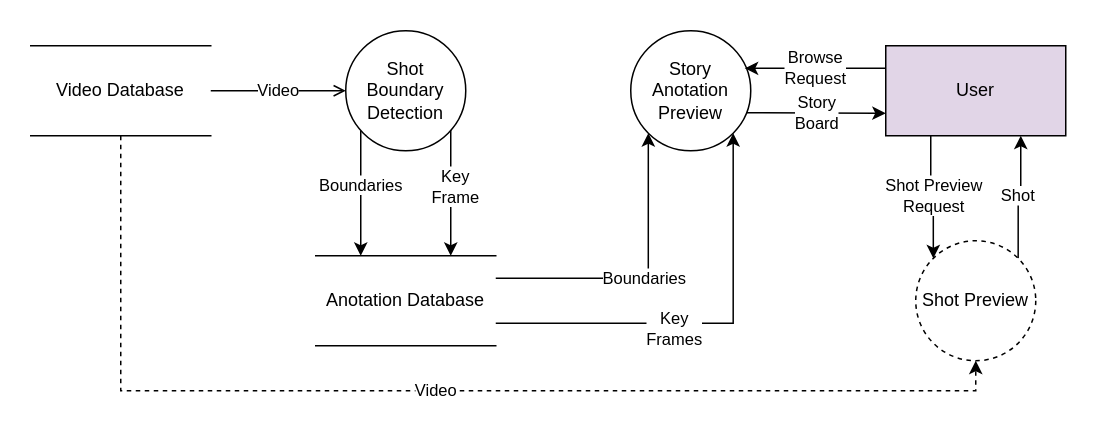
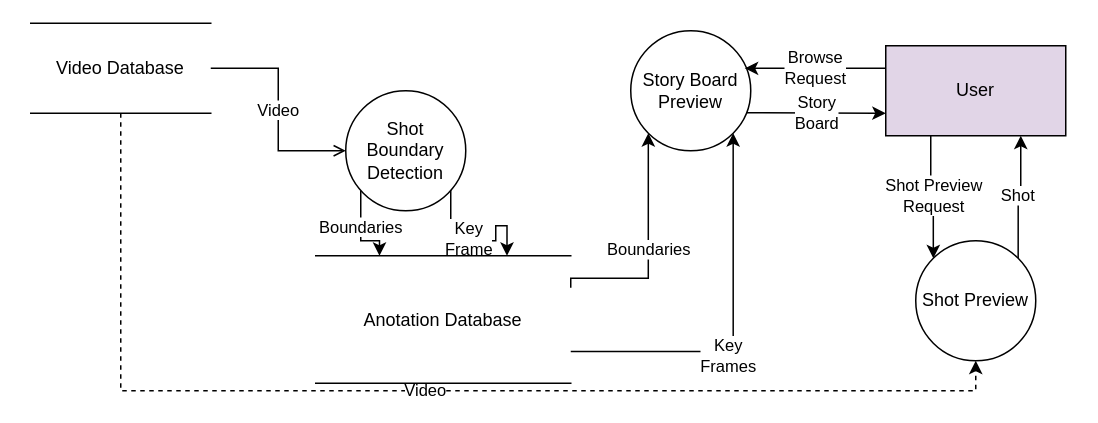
  <mxCell id="0" />
  <mxCell id="1" parent="0" />
  <mxCell id="2" value="Video" style="edgeStyle=orthogonalEdgeStyle;rounded=0;orthogonalLoop=1;jettySize=auto;html=1;endArrow=open;" parent="1" source="4" target="9" edge="1"><mxGeometry relative="1" as="geometry" /></mxCell>
  <mxCell id="3" value="Video" style="edgeStyle=orthogonalEdgeStyle;rounded=0;orthogonalLoop=1;jettySize=auto;html=1;entryX=0.5;entryY=1;entryDx=0;entryDy=0;dashed=1;" parent="1" source="4" target="20" edge="1"><mxGeometry relative="1" as="geometry"><Array as="points"><mxPoint x="80" y="260" /><mxPoint x="650" y="260" /></Array></mxGeometry></mxCell>
- <mxCell id="4" value="Video Database" style="shape=partialRectangle;whiteSpace=wrap;html=1;left=0;right=0;fillColor=none;" parent="1" vertex="1"><mxGeometry x="20" y="30" width="120" height="60" as="geometry" /></mxCell>
+ <mxCell id="4" value="Video Database" style="shape=partialRectangle;whiteSpace=wrap;html=1;left=0;right=0;fillColor=none;" parent="1" vertex="1"><mxGeometry x="20" y="15" width="120" height="60" as="geometry" /></mxCell>
  <mxCell id="5" style="edgeStyle=orthogonalEdgeStyle;rounded=0;orthogonalLoop=1;jettySize=auto;html=1;exitX=0.125;exitY=0.831;exitDx=0;exitDy=0;entryX=0.25;entryY=0;entryDx=0;entryDy=0;exitPerimeter=0;" parent="1" source="9" target="13" edge="1"><mxGeometry relative="1" as="geometry"><Array as="points" /></mxGeometry></mxCell>
  <mxCell id="6" value="Boundaries" style="edgeLabel;html=1;align=center;verticalAlign=middle;resizable=0;points=[];" parent="5" vertex="1" connectable="0"><mxGeometry x="-0.144" y="-1" relative="1" as="geometry"><mxPoint as="offset" /></mxGeometry></mxCell>
  <mxCell id="7" style="edgeStyle=orthogonalEdgeStyle;rounded=0;orthogonalLoop=1;jettySize=auto;html=1;exitX=0.875;exitY=0.826;exitDx=0;exitDy=0;entryX=0.75;entryY=0;entryDx=0;entryDy=0;exitPerimeter=0;" parent="1" source="9" target="13" edge="1"><mxGeometry relative="1" as="geometry"><Array as="points" /></mxGeometry></mxCell>
  <mxCell id="8" value="Key&lt;br&gt;Frame" style="edgeLabel;html=1;align=center;verticalAlign=middle;resizable=0;points=[];" parent="7" vertex="1" connectable="0"><mxGeometry x="-0.12" y="2" relative="1" as="geometry"><mxPoint as="offset" /></mxGeometry></mxCell>
- <mxCell id="9" value="Shot Boundary Detection" style="ellipse;whiteSpace=wrap;html=1;aspect=fixed;" parent="1" vertex="1"><mxGeometry x="230" y="20" width="80" height="80" as="geometry" /></mxCell>
+ <mxCell id="9" value="Shot Boundary Detection" style="ellipse;whiteSpace=wrap;html=1;aspect=fixed;" parent="1" vertex="1"><mxGeometry x="230" y="60" width="80" height="80" as="geometry" /></mxCell>
  <mxCell id="10" style="edgeStyle=orthogonalEdgeStyle;rounded=0;orthogonalLoop=1;jettySize=auto;html=1;exitX=1;exitY=0.75;exitDx=0;exitDy=0;entryX=1;entryY=1;entryDx=0;entryDy=0;" parent="1" source="13" target="15" edge="1"><mxGeometry relative="1" as="geometry" /></mxCell>
  <mxCell id="11" value="Key&lt;br&gt;Frames" style="edgeLabel;html=1;align=center;verticalAlign=middle;resizable=0;points=[];" parent="10" vertex="1" connectable="0"><mxGeometry x="-0.172" y="-3" relative="1" as="geometry"><mxPoint as="offset" /></mxGeometry></mxCell>
  <mxCell id="12" value="Boundaries" style="edgeStyle=orthogonalEdgeStyle;rounded=0;orthogonalLoop=1;jettySize=auto;html=1;exitX=1;exitY=0.25;exitDx=0;exitDy=0;entryX=0;entryY=1;entryDx=0;entryDy=0;" parent="1" source="13" target="15" edge="1"><mxGeometry relative="1" as="geometry"><Array as="points"><mxPoint x="432" y="185" /></Array></mxGeometry></mxCell>
- <mxCell id="13" value="Anotation Database" style="shape=partialRectangle;whiteSpace=wrap;html=1;left=0;right=0;fillColor=none;" parent="1" vertex="1"><mxGeometry x="210" y="170" width="120" height="60" as="geometry" /></mxCell>
+ <mxCell id="13" value="Anotation Database" style="shape=partialRectangle;whiteSpace=wrap;html=1;left=0;right=0;fillColor=none;" parent="1" vertex="1"><mxGeometry x="210" y="170" width="170" height="85" as="geometry" /></mxCell>
  <mxCell id="14" value="Story&lt;br&gt;Board" style="edgeStyle=orthogonalEdgeStyle;rounded=0;orthogonalLoop=1;jettySize=auto;html=1;exitX=0.958;exitY=0.683;exitDx=0;exitDy=0;entryX=0;entryY=0.75;entryDx=0;entryDy=0;exitPerimeter=0;" parent="1" source="15" target="18" edge="1"><mxGeometry relative="1" as="geometry"><Array as="points"><mxPoint x="500" y="75" /></Array></mxGeometry></mxCell>
- <mxCell id="15" value="Story Anotation Preview" style="ellipse;whiteSpace=wrap;html=1;aspect=fixed;" parent="1" vertex="1"><mxGeometry x="420" y="20" width="80" height="80" as="geometry" /></mxCell>
+ <mxCell id="15" value="Story Board Preview" style="ellipse;whiteSpace=wrap;html=1;aspect=fixed;" parent="1" vertex="1"><mxGeometry x="420" y="20" width="80" height="80" as="geometry" /></mxCell>
  <mxCell id="16" value="Browse&lt;br&gt;Request" style="edgeStyle=orthogonalEdgeStyle;rounded=0;orthogonalLoop=1;jettySize=auto;html=1;exitX=0;exitY=0.25;exitDx=0;exitDy=0;entryX=0.95;entryY=0.313;entryDx=0;entryDy=0;entryPerimeter=0;" parent="1" source="18" target="15" edge="1"><mxGeometry relative="1" as="geometry" /></mxCell>
  <mxCell id="17" value="Shot Preview&lt;br&gt;Request" style="edgeStyle=orthogonalEdgeStyle;rounded=0;orthogonalLoop=1;jettySize=auto;html=1;exitX=0.25;exitY=1;exitDx=0;exitDy=0;entryX=0;entryY=0;entryDx=0;entryDy=0;" parent="1" source="18" target="20" edge="1"><mxGeometry relative="1" as="geometry" /></mxCell>
  <mxCell id="18" value="User" style="rounded=0;whiteSpace=wrap;html=1;fillColor=#e1d5e7;" parent="1" vertex="1"><mxGeometry x="590" y="30" width="120" height="60" as="geometry" /></mxCell>
  <mxCell id="19" value="Shot" style="edgeStyle=orthogonalEdgeStyle;rounded=0;orthogonalLoop=1;jettySize=auto;html=1;exitX=1;exitY=0;exitDx=0;exitDy=0;entryX=0.75;entryY=1;entryDx=0;entryDy=0;" parent="1" source="20" target="18" edge="1"><mxGeometry relative="1" as="geometry" /></mxCell>
- <mxCell id="20" value="Shot Preview" style="ellipse;whiteSpace=wrap;html=1;aspect=fixed;dashed=1;" parent="1" vertex="1"><mxGeometry x="610" y="160" width="80" height="80" as="geometry" /></mxCell>
+ <mxCell id="20" value="Shot Preview" style="ellipse;whiteSpace=wrap;html=1;aspect=fixed;" parent="1" vertex="1"><mxGeometry x="610" y="160" width="80" height="80" as="geometry" /></mxCell>
